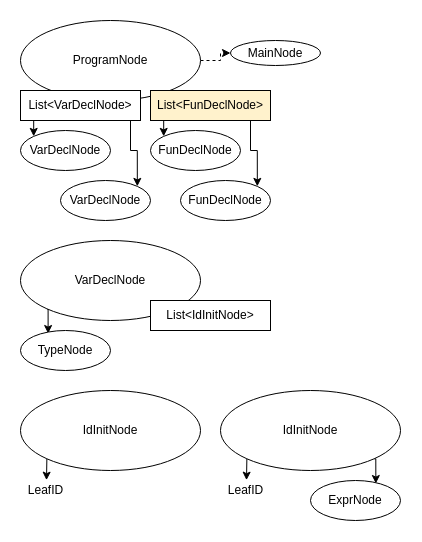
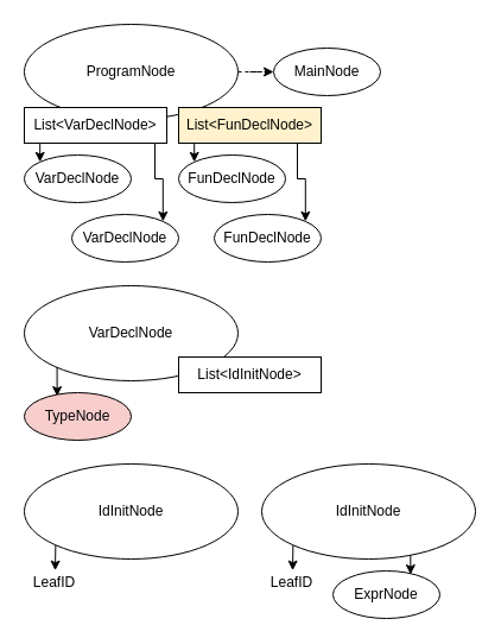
  <mxCell id="0" />
  <mxCell id="1" parent="0" />
  <mxCell id="2" style="edgeStyle=orthogonalEdgeStyle;rounded=0;orthogonalLoop=1;jettySize=auto;html=1;exitX=1;exitY=0.5;exitDx=0;exitDy=0;dashed=1;" edge="1" parent="1" source="3" target="10"><mxGeometry relative="1" as="geometry" /></mxCell>
  <mxCell id="3" value="ProgramNode" style="ellipse;whiteSpace=wrap;html=1;" vertex="1" parent="1"><mxGeometry x="20" y="20" width="180" height="80" as="geometry" /></mxCell>
  <mxCell id="4" style="edgeStyle=orthogonalEdgeStyle;rounded=0;orthogonalLoop=1;jettySize=auto;html=1;exitX=0.25;exitY=1;exitDx=0;exitDy=0;entryX=0;entryY=0;entryDx=0;entryDy=0;" edge="1" parent="1" source="6" target="14"><mxGeometry relative="1" as="geometry" /></mxCell>
  <mxCell id="5" style="edgeStyle=orthogonalEdgeStyle;rounded=0;orthogonalLoop=1;jettySize=auto;html=1;exitX=0.75;exitY=1;exitDx=0;exitDy=0;entryX=1;entryY=0;entryDx=0;entryDy=0;" edge="1" parent="1" source="6" target="13"><mxGeometry relative="1" as="geometry"><Array as="points"><mxPoint x="130" y="120" /><mxPoint x="130" y="150" /><mxPoint x="137" y="150" /></Array></mxGeometry></mxCell>
  <mxCell id="6" value="List&amp;lt;VarDeclNode&amp;gt;" style="rounded=0;whiteSpace=wrap;html=1;" vertex="1" parent="1"><mxGeometry x="20" y="90" width="120" height="30" as="geometry" /></mxCell>
  <mxCell id="7" style="edgeStyle=orthogonalEdgeStyle;rounded=0;orthogonalLoop=1;jettySize=auto;html=1;exitX=0.75;exitY=1;exitDx=0;exitDy=0;entryX=1;entryY=0;entryDx=0;entryDy=0;" edge="1" parent="1" source="9" target="12"><mxGeometry relative="1" as="geometry"><Array as="points"><mxPoint x="250" y="120" /><mxPoint x="250" y="150" /><mxPoint x="257" y="150" /></Array></mxGeometry></mxCell>
  <mxCell id="8" style="edgeStyle=orthogonalEdgeStyle;rounded=0;orthogonalLoop=1;jettySize=auto;html=1;exitX=0.25;exitY=1;exitDx=0;exitDy=0;entryX=0;entryY=0;entryDx=0;entryDy=0;" edge="1" parent="1" source="9" target="11"><mxGeometry relative="1" as="geometry" /></mxCell>
  <mxCell id="9" value="List&amp;lt;FunDeclNode&amp;gt;" style="rounded=0;whiteSpace=wrap;html=1;fillColor=#fff2cc;" vertex="1" parent="1"><mxGeometry x="150" y="90" width="120" height="30" as="geometry" /></mxCell>
- <mxCell id="10" value="MainNode" style="ellipse;whiteSpace=wrap;html=1;" vertex="1" parent="1"><mxGeometry x="230" y="40" width="90" height="25" as="geometry" /></mxCell>
+ <mxCell id="10" value="MainNode" style="ellipse;whiteSpace=wrap;html=1;" vertex="1" parent="1"><mxGeometry x="230" y="40" width="90" height="40" as="geometry" /></mxCell>
  <mxCell id="11" value="FunDeclNode" style="ellipse;whiteSpace=wrap;html=1;" vertex="1" parent="1"><mxGeometry x="150" y="130" width="90" height="40" as="geometry" /></mxCell>
  <mxCell id="12" value="FunDeclNode" style="ellipse;whiteSpace=wrap;html=1;" vertex="1" parent="1"><mxGeometry x="180" y="180" width="90" height="40" as="geometry" /></mxCell>
  <mxCell id="13" value="VarDeclNode" style="ellipse;whiteSpace=wrap;html=1;" vertex="1" parent="1"><mxGeometry x="60" y="180" width="90" height="40" as="geometry" /></mxCell>
  <mxCell id="14" value="VarDeclNode" style="ellipse;whiteSpace=wrap;html=1;" vertex="1" parent="1"><mxGeometry x="20" y="130" width="90" height="40" as="geometry" /></mxCell>
  <mxCell id="15" style="edgeStyle=orthogonalEdgeStyle;rounded=0;orthogonalLoop=1;jettySize=auto;html=1;exitX=0;exitY=1;exitDx=0;exitDy=0;entryX=0.307;entryY=0.075;entryDx=0;entryDy=0;entryPerimeter=0;" edge="1" parent="1" source="16" target="17"><mxGeometry relative="1" as="geometry" /></mxCell>
  <mxCell id="16" value="VarDeclNode" style="ellipse;whiteSpace=wrap;html=1;" vertex="1" parent="1"><mxGeometry x="20" y="240" width="180" height="80" as="geometry" /></mxCell>
- <mxCell id="17" value="TypeNode" style="ellipse;whiteSpace=wrap;html=1;" vertex="1" parent="1"><mxGeometry x="20" y="330" width="90" height="40" as="geometry" /></mxCell>
+ <mxCell id="17" value="TypeNode" style="ellipse;whiteSpace=wrap;html=1;fillColor=#f8cecc;" vertex="1" parent="1"><mxGeometry x="20" y="330" width="90" height="40" as="geometry" /></mxCell>
  <mxCell id="18" value="List&amp;lt;IdInitNode&amp;gt;" style="rounded=0;whiteSpace=wrap;html=1;" vertex="1" parent="1"><mxGeometry x="150" y="300" width="120" height="30" as="geometry" /></mxCell>
  <mxCell id="19" style="edgeStyle=orthogonalEdgeStyle;rounded=0;orthogonalLoop=1;jettySize=auto;html=1;exitX=1;exitY=1;exitDx=0;exitDy=0;entryX=0.726;entryY=0.075;entryDx=0;entryDy=0;entryPerimeter=0;" edge="1" parent="1" source="21" target="23"><mxGeometry relative="1" as="geometry" /></mxCell>
  <mxCell id="20" style="edgeStyle=orthogonalEdgeStyle;rounded=0;orthogonalLoop=1;jettySize=auto;html=1;exitX=0;exitY=1;exitDx=0;exitDy=0;entryX=0.52;entryY=-0.017;entryDx=0;entryDy=0;entryPerimeter=0;" edge="1" parent="1" source="21" target="22"><mxGeometry relative="1" as="geometry" /></mxCell>
  <mxCell id="21" value="IdInitNode" style="ellipse;whiteSpace=wrap;html=1;" vertex="1" parent="1"><mxGeometry x="220" y="390" width="180" height="80" as="geometry" /></mxCell>
  <mxCell id="22" value="LeafID" style="text;html=1;align=center;verticalAlign=middle;resizable=0;points=[];autosize=1;strokeColor=none;fillColor=none;" vertex="1" parent="1"><mxGeometry x="220" y="480" width="50" height="20" as="geometry" /></mxCell>
- <mxCell id="23" value="ExprNode" style="ellipse;whiteSpace=wrap;html=1;" vertex="1" parent="1"><mxGeometry x="310" y="480" width="90" height="40" as="geometry" /></mxCell>
+ <mxCell id="23" value="ExprNode" style="ellipse;whiteSpace=wrap;html=1;" vertex="1" parent="1"><mxGeometry x="280" y="480" width="90" height="40" as="geometry" /></mxCell>
  <mxCell id="24" style="edgeStyle=orthogonalEdgeStyle;rounded=0;orthogonalLoop=1;jettySize=auto;html=1;exitX=0;exitY=1;exitDx=0;exitDy=0;entryX=0.52;entryY=-0.017;entryDx=0;entryDy=0;entryPerimeter=0;" edge="1" parent="1" source="25" target="26"><mxGeometry relative="1" as="geometry" /></mxCell>
  <mxCell id="25" value="IdInitNode" style="ellipse;whiteSpace=wrap;html=1;" vertex="1" parent="1"><mxGeometry x="20" y="390" width="180" height="80" as="geometry" /></mxCell>
  <mxCell id="26" value="LeafID" style="text;html=1;align=center;verticalAlign=middle;resizable=0;points=[];autosize=1;strokeColor=none;fillColor=none;" vertex="1" parent="1"><mxGeometry x="20" y="480" width="50" height="20" as="geometry" /></mxCell>
